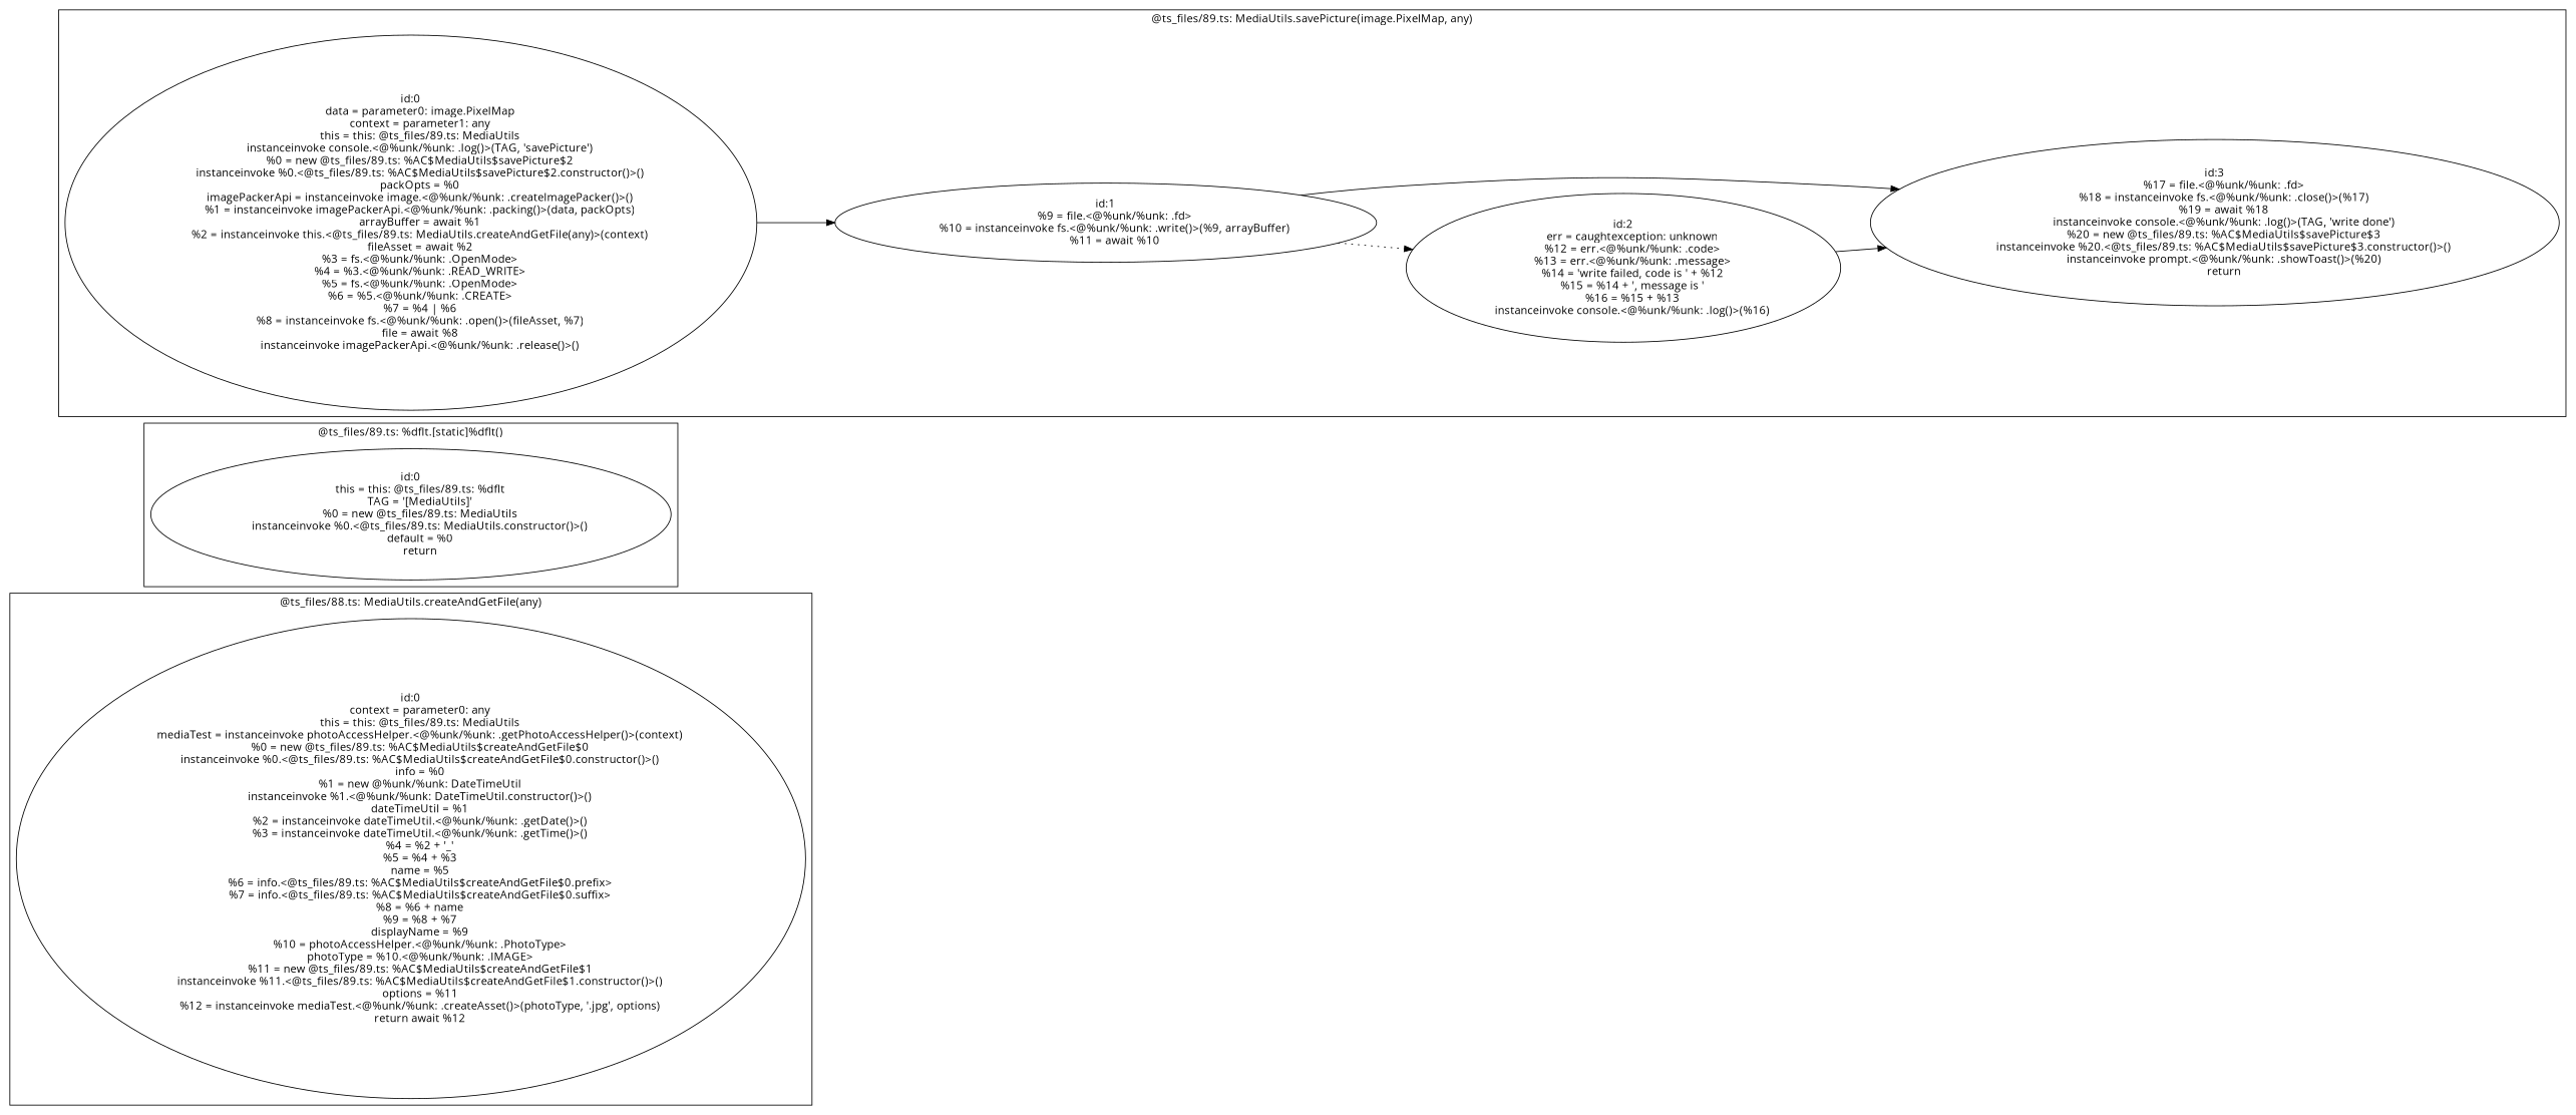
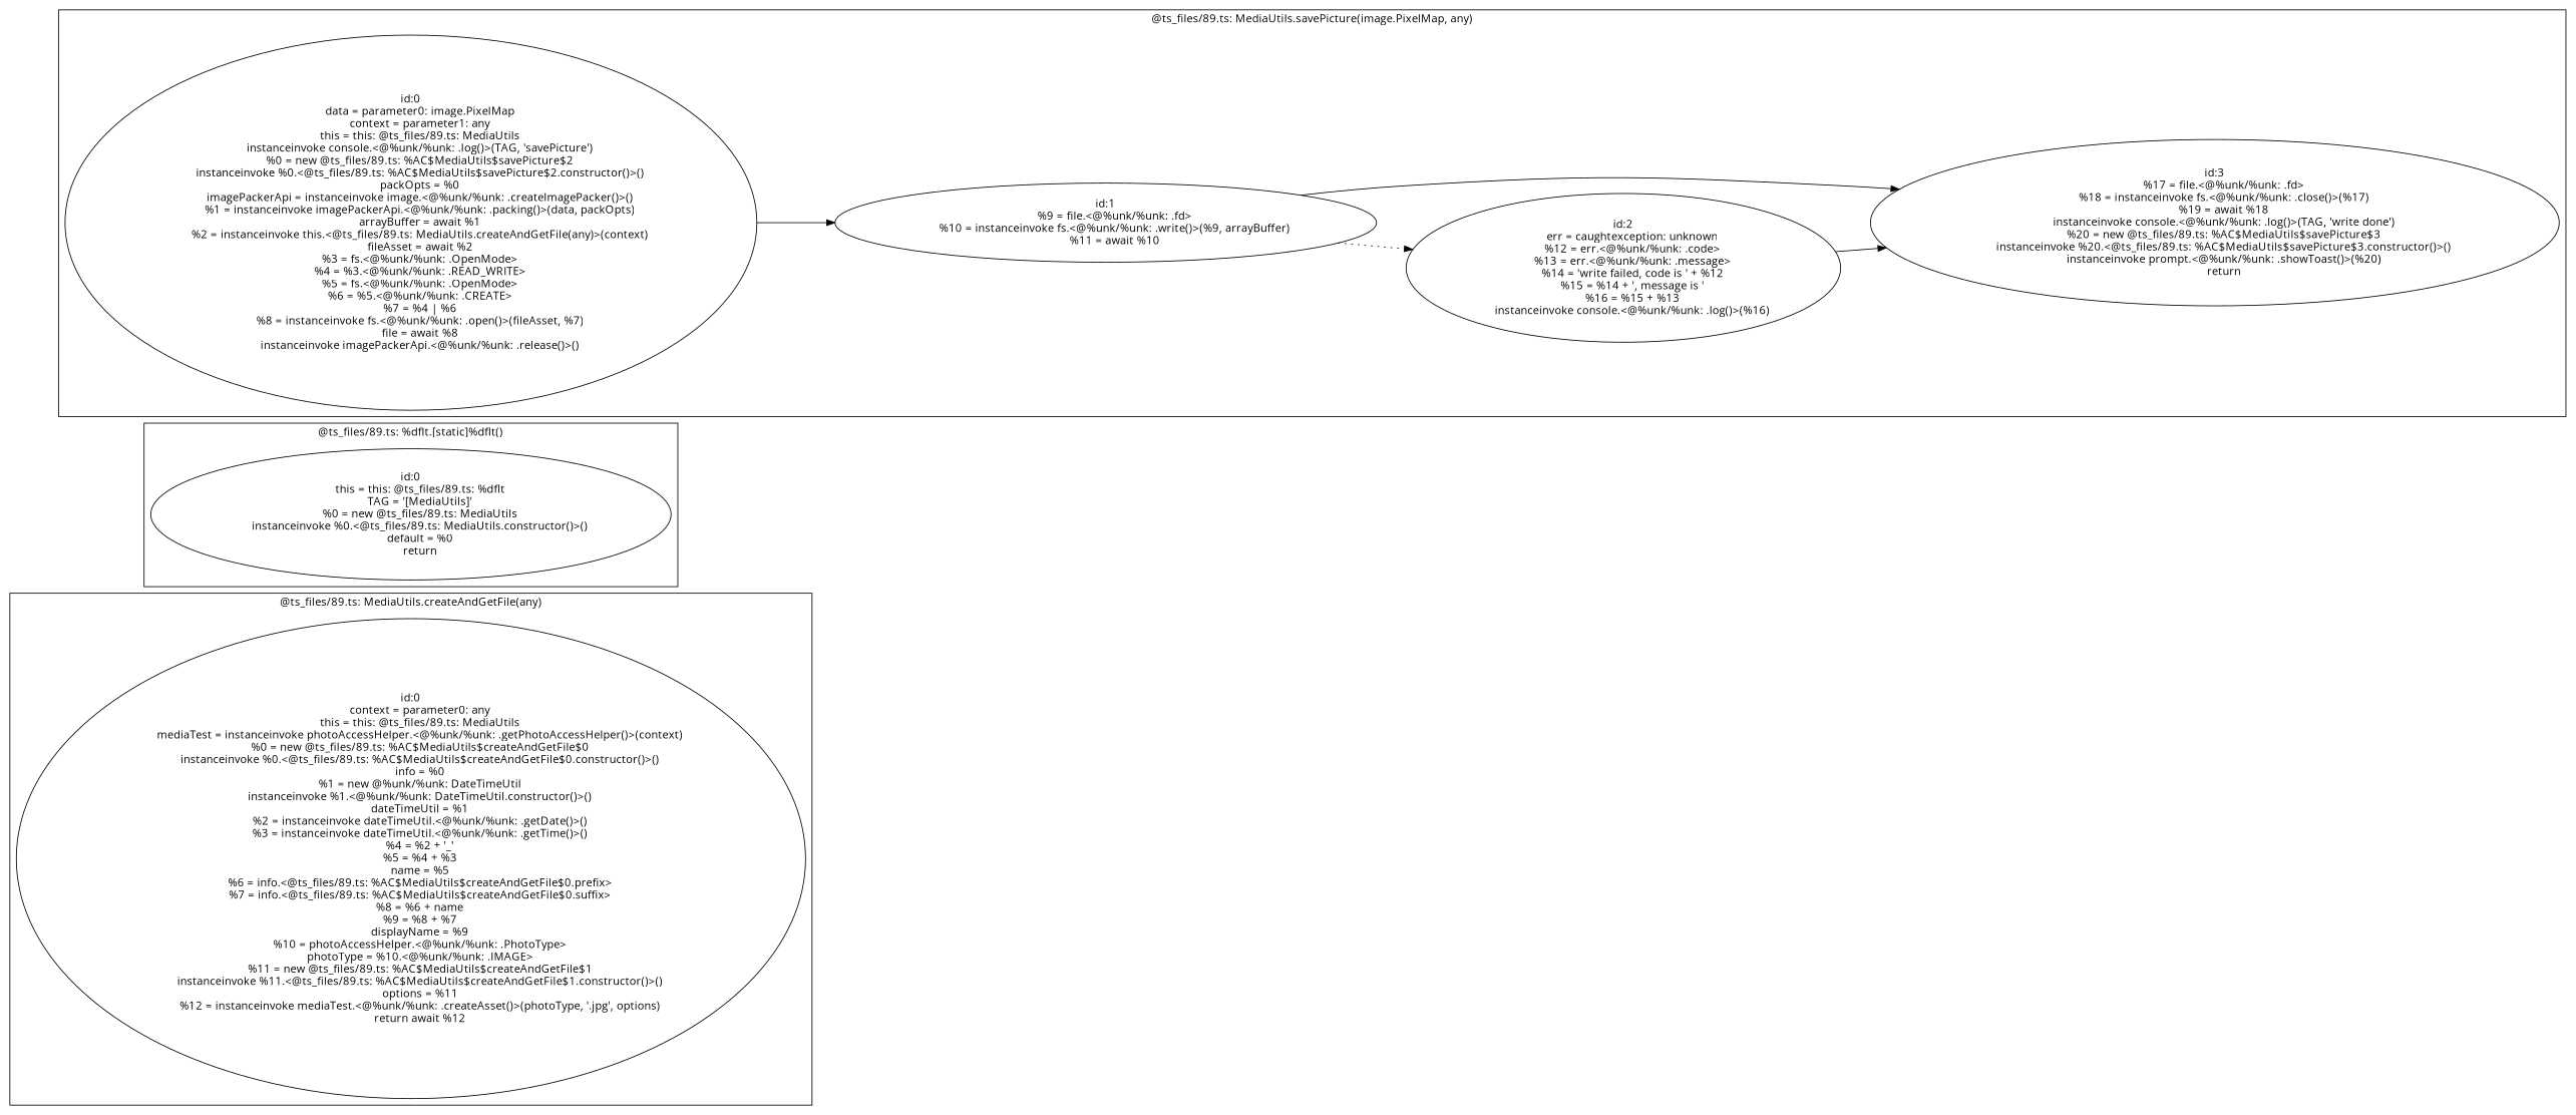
  digraph {
    rankdir=LR
    fontname="Open Sans"
    node [fontname="Open Sans"]
    edge [fontname="Open Sans"]
    n1 [label="id:0\n      context = parameter0: any\n      this = this: @ts_files/89.ts: MediaUtils\n      mediaTest = instanceinvoke photoAccessHelper.<@%unk/%unk: .getPhotoAccessHelper()>(context)\n      %0 = new @ts_files/89.ts: %AC$MediaUtils$createAndGetFile$0\n      instanceinvoke %0.<@ts_files/89.ts: %AC$MediaUtils$createAndGetFile$0.constructor()>()\n      info = %0\n      %1 = new @%unk/%unk: DateTimeUtil\n      instanceinvoke %1.<@%unk/%unk: DateTimeUtil.constructor()>()\n      dateTimeUtil = %1\n      %2 = instanceinvoke dateTimeUtil.<@%unk/%unk: .getDate()>()\n      %3 = instanceinvoke dateTimeUtil.<@%unk/%unk: .getTime()>()\n      %4 = %2 + '_'\n      %5 = %4 + %3\n      name = %5\n      %6 = info.<@ts_files/89.ts: %AC$MediaUtils$createAndGetFile$0.prefix>\n      %7 = info.<@ts_files/89.ts: %AC$MediaUtils$createAndGetFile$0.suffix>\n      %8 = %6 + name\n      %9 = %8 + %7\n      displayName = %9\n      %10 = photoAccessHelper.<@%unk/%unk: .PhotoType>\n      photoType = %10.<@%unk/%unk: .IMAGE>\n      %11 = new @ts_files/89.ts: %AC$MediaUtils$createAndGetFile$1\n      instanceinvoke %11.<@ts_files/89.ts: %AC$MediaUtils$createAndGetFile$1.constructor()>()\n      options = %11\n      %12 = instanceinvoke mediaTest.<@%unk/%unk: .createAsset()>(photoType, '.jpg', options)\n      return await %12"]
    n2 [label="id:0\n      this = this: @ts_files/89.ts: %dflt\n      TAG = '[MediaUtils]'\n      %0 = new @ts_files/89.ts: MediaUtils\n      instanceinvoke %0.<@ts_files/89.ts: MediaUtils.constructor()>()\n      default = %0\n      return"]
    n3 [label="id:0\n      data = parameter0: image.PixelMap\n      context = parameter1: any\n      this = this: @ts_files/89.ts: MediaUtils\n      instanceinvoke console.<@%unk/%unk: .log()>(TAG, 'savePicture')\n      %0 = new @ts_files/89.ts: %AC$MediaUtils$savePicture$2\n      instanceinvoke %0.<@ts_files/89.ts: %AC$MediaUtils$savePicture$2.constructor()>()\n      packOpts = %0\n      imagePackerApi = instanceinvoke image.<@%unk/%unk: .createImagePacker()>()\n      %1 = instanceinvoke imagePackerApi.<@%unk/%unk: .packing()>(data, packOpts)\n      arrayBuffer = await %1\n      %2 = instanceinvoke this.<@ts_files/89.ts: MediaUtils.createAndGetFile(any)>(context)\n      fileAsset = await %2\n      %3 = fs.<@%unk/%unk: .OpenMode>\n      %4 = %3.<@%unk/%unk: .READ_WRITE>\n      %5 = fs.<@%unk/%unk: .OpenMode>\n      %6 = %5.<@%unk/%unk: .CREATE>\n      %7 = %4 | %6\n      %8 = instanceinvoke fs.<@%unk/%unk: .open()>(fileAsset, %7)\n      file = await %8\n      instanceinvoke imagePackerApi.<@%unk/%unk: .release()>()"]
    n4 [label="id:1\n      %9 = file.<@%unk/%unk: .fd>\n      %10 = instanceinvoke fs.<@%unk/%unk: .write()>(%9, arrayBuffer)\n      %11 = await %10"]
    n5 [label="id:2\n      err = caughtexception: unknown\n      %12 = err.<@%unk/%unk: .code>\n      %13 = err.<@%unk/%unk: .message>\n      %14 = 'write failed, code is ' + %12\n      %15 = %14 + ', message is '\n      %16 = %15 + %13\n      instanceinvoke console.<@%unk/%unk: .log()>(%16)"]
    n6 [label="id:3\n      %17 = file.<@%unk/%unk: .fd>\n      %18 = instanceinvoke fs.<@%unk/%unk: .close()>(%17)\n      %19 = await %18\n      instanceinvoke console.<@%unk/%unk: .log()>(TAG, 'write done')\n      %20 = new @ts_files/89.ts: %AC$MediaUtils$savePicture$3\n      instanceinvoke %20.<@ts_files/89.ts: %AC$MediaUtils$savePicture$3.constructor()>()\n      instanceinvoke prompt.<@%unk/%unk: .showToast()>(%20)\n      return"]
    subgraph cluster_1 {
-     label="@ts_files/88.ts: MediaUtils.createAndGetFile(any)"
+     label="@ts_files/89.ts: MediaUtils.createAndGetFile(any)"
      n1
    }
    subgraph cluster_2 {
      label="@ts_files/89.ts: %dflt.[static]%dflt()"
      n2
    }
    subgraph cluster_3 {
      label="@ts_files/89.ts: MediaUtils.savePicture(image.PixelMap, any)"
      n3
      n4
      n5
      n6
    }
    n3 -> n4
    n4 -> n5 [style=dotted]
    n4 -> n6
    n5 -> n6
  }
